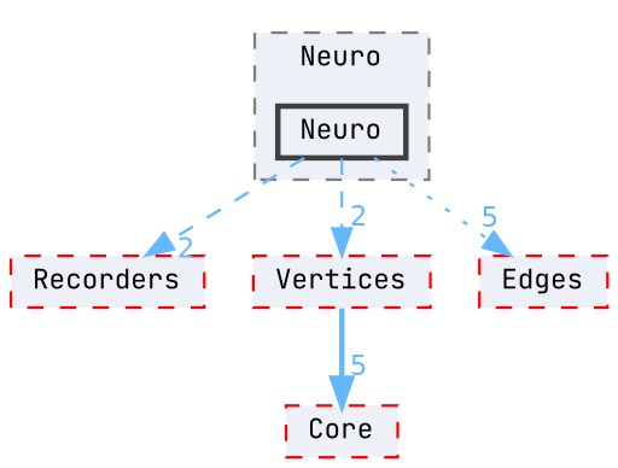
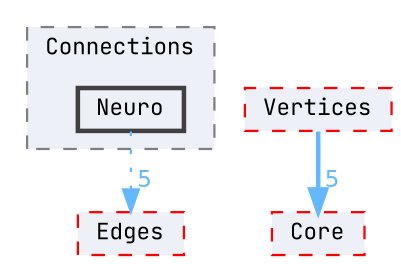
  digraph {
    compound=true
    fontname="JetBrains Mono"
    node [color=red fillcolor="#edf0f7" fontname="JetBrains Mono" fontsize=10 shape=box style="filled,dashed"]
    edge [color=steelblue1 fontcolor=steelblue1 fontname="JetBrains Mono" fontsize=10 headlabel=2 labeldistance=1.5 labelfontname=Helvetica labelfontsize=10 style=dashed]
    n1 [color=grey25 height=0.2 label=Neuro style="filled,bold" width=0.4]
-   n2 [height=0.2 label=Recorders width=0.4]
    n3 [height=0.2 label=Vertices width=0.4]
    n4 [height=0.2 label=Edges width=0.4]
    n5 [height=0.2 label=Core width=0.4]
    subgraph cluster_1 {
      bgcolor="#edf0f7"
      fontsize=10
-     label=Neuro
+     label=Connections
      pencolor=grey50
      style="filled,dashed"
      n1
    }
-   n1 -> n2
-   n1 -> n3
    n1 -> n4 [headlabel=5 style=dotted]
    n3 -> n5 [headlabel=5 style=bold]
  }
